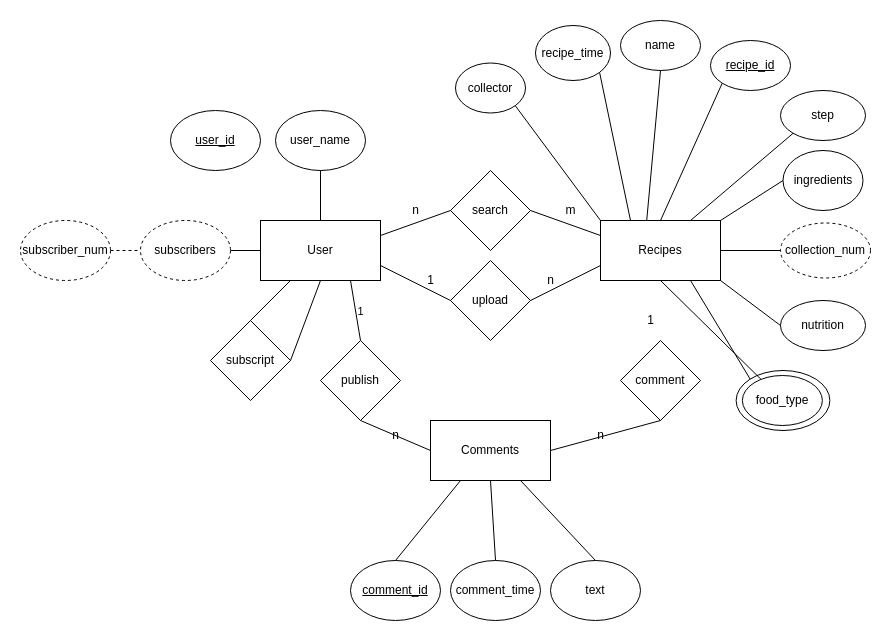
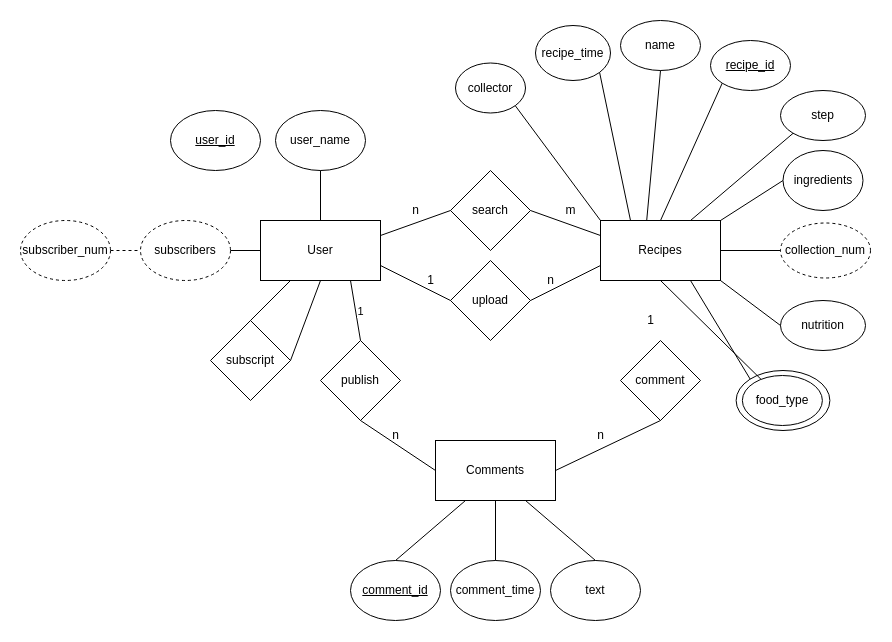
  <mxCell id="0" />
  <mxCell id="1" parent="0" />
  <mxCell id="2" value="" style="ellipse;whiteSpace=wrap;html=1;fillStyle=auto;" vertex="1" parent="1"><mxGeometry x="735.63" y="370" width="93.75" height="60" as="geometry" /></mxCell>
  <mxCell id="3" value="User" style="rounded=0;whiteSpace=wrap;html=1;" vertex="1" parent="1"><mxGeometry x="260" y="220" width="120" height="60" as="geometry" /></mxCell>
  <mxCell id="4" value="Recipes" style="rounded=0;whiteSpace=wrap;html=1;" vertex="1" parent="1"><mxGeometry x="600" y="220" width="120" height="60" as="geometry" /></mxCell>
- <mxCell id="5" value="Comments" style="rounded=0;whiteSpace=wrap;html=1;" vertex="1" parent="1"><mxGeometry x="430" y="420" width="120" height="60" as="geometry" /></mxCell>
+ <mxCell id="5" value="Comments" style="rounded=0;whiteSpace=wrap;html=1;" vertex="1" parent="1"><mxGeometry x="435" y="440" width="120" height="60" as="geometry" /></mxCell>
  <mxCell id="6" value="user_id" style="ellipse;whiteSpace=wrap;html=1;fontStyle=4" vertex="1" parent="1"><mxGeometry x="170" y="110" width="90" height="60" as="geometry" /></mxCell>
  <mxCell id="7" value="&lt;u&gt;recipe_id&lt;/u&gt;" style="ellipse;whiteSpace=wrap;html=1;" vertex="1" parent="1"><mxGeometry x="710" y="40" width="80" height="50" as="geometry" /></mxCell>
  <mxCell id="8" value="user_name" style="ellipse;whiteSpace=wrap;html=1;" vertex="1" parent="1"><mxGeometry x="275" y="110" width="90" height="60" as="geometry" /></mxCell>
  <mxCell id="9" value="subscribers" style="ellipse;whiteSpace=wrap;html=1;dashed=1;" vertex="1" parent="1"><mxGeometry x="140" y="220" width="90" height="60" as="geometry" /></mxCell>
  <mxCell id="10" value="recipe_time" style="ellipse;whiteSpace=wrap;html=1;" vertex="1" parent="1"><mxGeometry x="535" y="25" width="75" height="55" as="geometry" /></mxCell>
  <mxCell id="11" value="subscript" style="rhombus;whiteSpace=wrap;html=1;" vertex="1" parent="1"><mxGeometry x="210" y="320" width="80" height="80" as="geometry" /></mxCell>
  <mxCell id="12" value="" style="endArrow=none;html=1;rounded=0;exitX=1;exitY=0.5;exitDx=0;exitDy=0;entryX=0.5;entryY=1;entryDx=0;entryDy=0;" edge="1" parent="1" source="11" target="3"><mxGeometry width="50" height="50" relative="1" as="geometry"><mxPoint x="400" y="270" as="sourcePoint" /><mxPoint x="450" y="220" as="targetPoint" /></mxGeometry></mxCell>
  <mxCell id="13" value="" style="endArrow=none;html=1;rounded=0;exitX=0.5;exitY=0;exitDx=0;exitDy=0;entryX=0.25;entryY=1;entryDx=0;entryDy=0;" edge="1" parent="1" source="11" target="3"><mxGeometry width="50" height="50" relative="1" as="geometry"><mxPoint x="400" y="270" as="sourcePoint" /><mxPoint x="450" y="220" as="targetPoint" /></mxGeometry></mxCell>
  <mxCell id="14" value="search" style="rhombus;whiteSpace=wrap;html=1;" vertex="1" parent="1"><mxGeometry x="450" y="170" width="80" height="80" as="geometry" /></mxCell>
  <mxCell id="15" value="" style="endArrow=none;html=1;rounded=0;exitX=1;exitY=0.25;exitDx=0;exitDy=0;entryX=0;entryY=0.5;entryDx=0;entryDy=0;" edge="1" parent="1" source="3" target="14"><mxGeometry width="50" height="50" relative="1" as="geometry"><mxPoint x="400" y="270" as="sourcePoint" /><mxPoint x="450" y="220" as="targetPoint" /></mxGeometry></mxCell>
  <mxCell id="16" value="" style="endArrow=none;html=1;rounded=0;entryX=1;entryY=0.5;entryDx=0;entryDy=0;exitX=0;exitY=0.25;exitDx=0;exitDy=0;" edge="1" parent="1" source="4" target="14"><mxGeometry width="50" height="50" relative="1" as="geometry"><mxPoint x="400" y="270" as="sourcePoint" /><mxPoint x="450" y="220" as="targetPoint" /></mxGeometry></mxCell>
  <mxCell id="17" value="upload" style="rhombus;whiteSpace=wrap;html=1;" vertex="1" parent="1"><mxGeometry x="450" y="260" width="80" height="80" as="geometry" /></mxCell>
  <mxCell id="18" value="" style="endArrow=none;html=1;rounded=0;exitX=1;exitY=0.75;exitDx=0;exitDy=0;entryX=0;entryY=0.5;entryDx=0;entryDy=0;" edge="1" parent="1" source="3" target="17"><mxGeometry width="50" height="50" relative="1" as="geometry"><mxPoint x="400" y="270" as="sourcePoint" /><mxPoint x="450" y="220" as="targetPoint" /></mxGeometry></mxCell>
  <mxCell id="19" value="" style="endArrow=none;html=1;rounded=0;entryX=1;entryY=0.5;entryDx=0;entryDy=0;exitX=0;exitY=0.75;exitDx=0;exitDy=0;" edge="1" parent="1" source="4" target="17"><mxGeometry width="50" height="50" relative="1" as="geometry"><mxPoint x="400" y="270" as="sourcePoint" /><mxPoint x="450" y="220" as="targetPoint" /></mxGeometry></mxCell>
  <mxCell id="20" value="publish" style="rhombus;whiteSpace=wrap;html=1;" vertex="1" parent="1"><mxGeometry x="320" y="340" width="80" height="80" as="geometry" /></mxCell>
  <mxCell id="21" value="" style="endArrow=none;html=1;rounded=0;entryX=0.75;entryY=1;entryDx=0;entryDy=0;exitX=0.5;exitY=0;exitDx=0;exitDy=0;" edge="1" parent="1" source="20" target="3"><mxGeometry width="50" height="50" relative="1" as="geometry"><mxPoint x="400" y="310" as="sourcePoint" /><mxPoint x="450" y="260" as="targetPoint" /></mxGeometry></mxCell>
  <mxCell id="22" value="1" style="edgeLabel;html=1;align=center;verticalAlign=middle;resizable=0;points=[];" vertex="1" connectable="0" parent="21"><mxGeometry x="0.065" y="-2" relative="1" as="geometry"><mxPoint x="3" y="2" as="offset" /></mxGeometry></mxCell>
  <mxCell id="23" value="" style="endArrow=none;html=1;rounded=0;exitX=0.5;exitY=1;exitDx=0;exitDy=0;entryX=0;entryY=0.5;entryDx=0;entryDy=0;" edge="1" parent="1" source="20" target="5"><mxGeometry width="50" height="50" relative="1" as="geometry"><mxPoint x="400" y="310" as="sourcePoint" /><mxPoint x="450" y="260" as="targetPoint" /></mxGeometry></mxCell>
  <mxCell id="24" value="comment" style="rhombus;whiteSpace=wrap;html=1;" vertex="1" parent="1"><mxGeometry x="620" y="340" width="80" height="80" as="geometry" /></mxCell>
  <mxCell id="25" value="" style="endArrow=none;html=1;rounded=0;entryX=1;entryY=0.5;entryDx=0;entryDy=0;exitX=0.5;exitY=1;exitDx=0;exitDy=0;" edge="1" parent="1" source="24" target="5"><mxGeometry width="50" height="50" relative="1" as="geometry"><mxPoint x="400" y="460" as="sourcePoint" /><mxPoint x="450" y="410" as="targetPoint" /></mxGeometry></mxCell>
  <mxCell id="26" value="" style="endArrow=none;html=1;rounded=0;exitX=0.5;exitY=1;exitDx=0;exitDy=0;" edge="1" parent="1" source="4" target="43"><mxGeometry width="50" height="50" relative="1" as="geometry"><mxPoint x="400" y="460" as="sourcePoint" /><mxPoint x="450" y="410" as="targetPoint" /></mxGeometry></mxCell>
  <mxCell id="27" value="comment_id" style="ellipse;whiteSpace=wrap;html=1;fontStyle=4" vertex="1" parent="1"><mxGeometry x="350" y="560" width="90" height="60" as="geometry" /></mxCell>
  <mxCell id="28" value="comment_time" style="ellipse;whiteSpace=wrap;html=1;" vertex="1" parent="1"><mxGeometry x="450" y="560" width="90" height="60" as="geometry" /></mxCell>
  <mxCell id="29" value="" style="endArrow=none;html=1;rounded=0;exitX=0.5;exitY=0;exitDx=0;exitDy=0;entryX=0.25;entryY=1;entryDx=0;entryDy=0;" edge="1" parent="1" source="27" target="5"><mxGeometry width="50" height="50" relative="1" as="geometry"><mxPoint x="400" y="480" as="sourcePoint" /><mxPoint x="450" y="430" as="targetPoint" /></mxGeometry></mxCell>
  <mxCell id="30" value="" style="endArrow=none;html=1;rounded=0;entryX=0.5;entryY=0;entryDx=0;entryDy=0;exitX=0.5;exitY=1;exitDx=0;exitDy=0;" edge="1" parent="1" source="5" target="28"><mxGeometry width="50" height="50" relative="1" as="geometry"><mxPoint x="400" y="480" as="sourcePoint" /><mxPoint x="450" y="430" as="targetPoint" /></mxGeometry></mxCell>
  <mxCell id="31" value="text" style="ellipse;whiteSpace=wrap;html=1;" vertex="1" parent="1"><mxGeometry x="550" y="560" width="90" height="60" as="geometry" /></mxCell>
  <mxCell id="32" value="" style="endArrow=none;html=1;rounded=0;entryX=0.5;entryY=0;entryDx=0;entryDy=0;exitX=0.75;exitY=1;exitDx=0;exitDy=0;" edge="1" parent="1" source="5" target="31"><mxGeometry width="50" height="50" relative="1" as="geometry"><mxPoint x="400" y="480" as="sourcePoint" /><mxPoint x="450" y="430" as="targetPoint" /></mxGeometry></mxCell>
  <mxCell id="33" value="" style="endArrow=none;html=1;rounded=0;exitX=0.5;exitY=1;exitDx=0;exitDy=0;entryX=0.5;entryY=0;entryDx=0;entryDy=0;" edge="1" parent="1" source="8" target="3"><mxGeometry width="50" height="50" relative="1" as="geometry"><mxPoint x="400" y="150" as="sourcePoint" /><mxPoint x="450" y="100" as="targetPoint" /></mxGeometry></mxCell>
  <mxCell id="34" value="" style="endArrow=none;html=1;rounded=0;exitX=1;exitY=0.5;exitDx=0;exitDy=0;entryX=0;entryY=0.5;entryDx=0;entryDy=0;" edge="1" parent="1" source="9" target="3"><mxGeometry width="50" height="50" relative="1" as="geometry"><mxPoint x="400" y="150" as="sourcePoint" /><mxPoint x="450" y="100" as="targetPoint" /></mxGeometry></mxCell>
  <mxCell id="35" value="" style="endArrow=none;html=1;rounded=0;entryX=0;entryY=1;entryDx=0;entryDy=0;exitX=0.5;exitY=0;exitDx=0;exitDy=0;" edge="1" parent="1" source="4" target="7"><mxGeometry width="50" height="50" relative="1" as="geometry"><mxPoint x="400" y="150" as="sourcePoint" /><mxPoint x="450" y="100" as="targetPoint" /></mxGeometry></mxCell>
  <mxCell id="36" value="" style="endArrow=none;html=1;rounded=0;entryX=1;entryY=1;entryDx=0;entryDy=0;exitX=0.25;exitY=0;exitDx=0;exitDy=0;" edge="1" parent="1" source="4" target="10"><mxGeometry width="50" height="50" relative="1" as="geometry"><mxPoint x="400" y="120" as="sourcePoint" /><mxPoint x="450" y="70" as="targetPoint" /></mxGeometry></mxCell>
  <mxCell id="37" value="ingredients" style="ellipse;whiteSpace=wrap;html=1;" vertex="1" parent="1"><mxGeometry x="782.5" y="150" width="80" height="60" as="geometry" /></mxCell>
  <mxCell id="38" value="" style="endArrow=none;html=1;rounded=0;entryX=1;entryY=0;entryDx=0;entryDy=0;exitX=0;exitY=0.5;exitDx=0;exitDy=0;" edge="1" parent="1" source="37" target="4"><mxGeometry width="50" height="50" relative="1" as="geometry"><mxPoint x="400" y="300" as="sourcePoint" /><mxPoint x="450" y="250" as="targetPoint" /></mxGeometry></mxCell>
  <mxCell id="39" value="collection_num" style="ellipse;whiteSpace=wrap;html=1;dashed=1;" vertex="1" parent="1"><mxGeometry x="780" y="222.5" width="90" height="55" as="geometry" /></mxCell>
  <mxCell id="40" value="" style="endArrow=none;html=1;rounded=0;exitX=1;exitY=0.5;exitDx=0;exitDy=0;entryX=0;entryY=0.5;entryDx=0;entryDy=0;" edge="1" parent="1" source="4" target="39"><mxGeometry width="50" height="50" relative="1" as="geometry"><mxPoint x="450" y="350" as="sourcePoint" /><mxPoint x="500" y="300" as="targetPoint" /></mxGeometry></mxCell>
  <mxCell id="41" value="nutrition" style="ellipse;whiteSpace=wrap;html=1;" vertex="1" parent="1"><mxGeometry x="780" y="300" width="85" height="50" as="geometry" /></mxCell>
  <mxCell id="42" value="" style="endArrow=none;html=1;rounded=0;entryX=1;entryY=1;entryDx=0;entryDy=0;exitX=0;exitY=0.5;exitDx=0;exitDy=0;" edge="1" parent="1" source="41" target="4"><mxGeometry width="50" height="50" relative="1" as="geometry"><mxPoint x="450" y="350" as="sourcePoint" /><mxPoint x="500" y="300" as="targetPoint" /></mxGeometry></mxCell>
  <mxCell id="43" value="food_type" style="ellipse;whiteSpace=wrap;html=1;fillStyle=auto;" vertex="1" parent="1"><mxGeometry x="741.88" y="375" width="80" height="50" as="geometry" /></mxCell>
  <mxCell id="44" value="" style="endArrow=none;html=1;rounded=0;entryX=0.75;entryY=1;entryDx=0;entryDy=0;exitX=0;exitY=0;exitDx=0;exitDy=0;" edge="1" parent="1" source="2" target="4"><mxGeometry width="50" height="50" relative="1" as="geometry"><mxPoint x="770" y="390" as="sourcePoint" /><mxPoint x="500" y="300" as="targetPoint" /></mxGeometry></mxCell>
  <mxCell id="45" value="subscriber_num" style="ellipse;whiteSpace=wrap;html=1;dashed=1;" vertex="1" parent="1"><mxGeometry x="20" y="220" width="90" height="60" as="geometry" /></mxCell>
  <mxCell id="46" value="" style="endArrow=none;html=1;rounded=0;exitX=1;exitY=0.5;exitDx=0;exitDy=0;entryX=0;entryY=0.5;entryDx=0;entryDy=0;dashed=1;" edge="1" parent="1" source="45" target="9"><mxGeometry width="50" height="50" relative="1" as="geometry"><mxPoint x="450" y="350" as="sourcePoint" /><mxPoint x="500" y="300" as="targetPoint" /></mxGeometry></mxCell>
  <mxCell id="47" value="step" style="ellipse;whiteSpace=wrap;html=1;" vertex="1" parent="1"><mxGeometry x="780" y="90" width="85" height="50" as="geometry" /></mxCell>
  <mxCell id="48" value="" style="endArrow=none;html=1;rounded=0;entryX=0.75;entryY=0;entryDx=0;entryDy=0;exitX=0;exitY=1;exitDx=0;exitDy=0;" edge="1" parent="1" source="47" target="4"><mxGeometry width="50" height="50" relative="1" as="geometry"><mxPoint x="450" y="180" as="sourcePoint" /><mxPoint x="500" y="130" as="targetPoint" /></mxGeometry></mxCell>
  <mxCell id="49" value="name" style="ellipse;whiteSpace=wrap;html=1;fillStyle=auto;" vertex="1" parent="1"><mxGeometry x="620" y="20" width="80" height="50" as="geometry" /></mxCell>
  <mxCell id="50" value="" style="endArrow=none;html=1;rounded=0;entryX=0.5;entryY=1;entryDx=0;entryDy=0;exitX=0.385;exitY=0.001;exitDx=0;exitDy=0;exitPerimeter=0;" edge="1" parent="1" source="4" target="49"><mxGeometry width="50" height="50" relative="1" as="geometry"><mxPoint x="450" y="180" as="sourcePoint" /><mxPoint x="500" y="130" as="targetPoint" /></mxGeometry></mxCell>
  <mxCell id="51" value="n" style="text;html=1;align=center;verticalAlign=middle;resizable=0;points=[];autosize=1;strokeColor=none;fillColor=none;" vertex="1" parent="1"><mxGeometry x="380" y="420" width="30" height="30" as="geometry" /></mxCell>
  <mxCell id="52" value="1" style="text;html=1;align=center;verticalAlign=middle;resizable=0;points=[];autosize=1;strokeColor=none;fillColor=none;" vertex="1" parent="1"><mxGeometry x="635" y="305" width="30" height="30" as="geometry" /></mxCell>
  <mxCell id="53" value="n" style="text;html=1;align=center;verticalAlign=middle;resizable=0;points=[];autosize=1;strokeColor=none;fillColor=none;" vertex="1" parent="1"><mxGeometry x="585" y="420" width="30" height="30" as="geometry" /></mxCell>
  <mxCell id="54" value="1" style="text;html=1;align=center;verticalAlign=middle;resizable=0;points=[];autosize=1;strokeColor=none;fillColor=none;" vertex="1" parent="1"><mxGeometry x="415" y="265" width="30" height="30" as="geometry" /></mxCell>
  <mxCell id="55" value="n" style="text;html=1;align=center;verticalAlign=middle;resizable=0;points=[];autosize=1;strokeColor=none;fillColor=none;" vertex="1" parent="1"><mxGeometry x="535" y="265" width="30" height="30" as="geometry" /></mxCell>
  <mxCell id="56" value="n" style="text;html=1;align=center;verticalAlign=middle;resizable=0;points=[];autosize=1;strokeColor=none;fillColor=none;" vertex="1" parent="1"><mxGeometry x="400" y="195" width="30" height="30" as="geometry" /></mxCell>
  <mxCell id="57" value="m" style="text;html=1;align=center;verticalAlign=middle;resizable=0;points=[];autosize=1;strokeColor=none;fillColor=none;" vertex="1" parent="1"><mxGeometry x="555" y="195" width="30" height="30" as="geometry" /></mxCell>
  <mxCell id="58" value="collector" style="ellipse;whiteSpace=wrap;html=1;fillStyle=auto;" vertex="1" parent="1"><mxGeometry x="455" y="62.5" width="70" height="50" as="geometry" /></mxCell>
  <mxCell id="59" value="" style="endArrow=none;html=1;rounded=0;entryX=1;entryY=1;entryDx=0;entryDy=0;exitX=0;exitY=0;exitDx=0;exitDy=0;" edge="1" parent="1" source="4" target="58"><mxGeometry width="50" height="50" relative="1" as="geometry"><mxPoint x="420" y="190" as="sourcePoint" /><mxPoint x="470" y="140" as="targetPoint" /></mxGeometry></mxCell>
